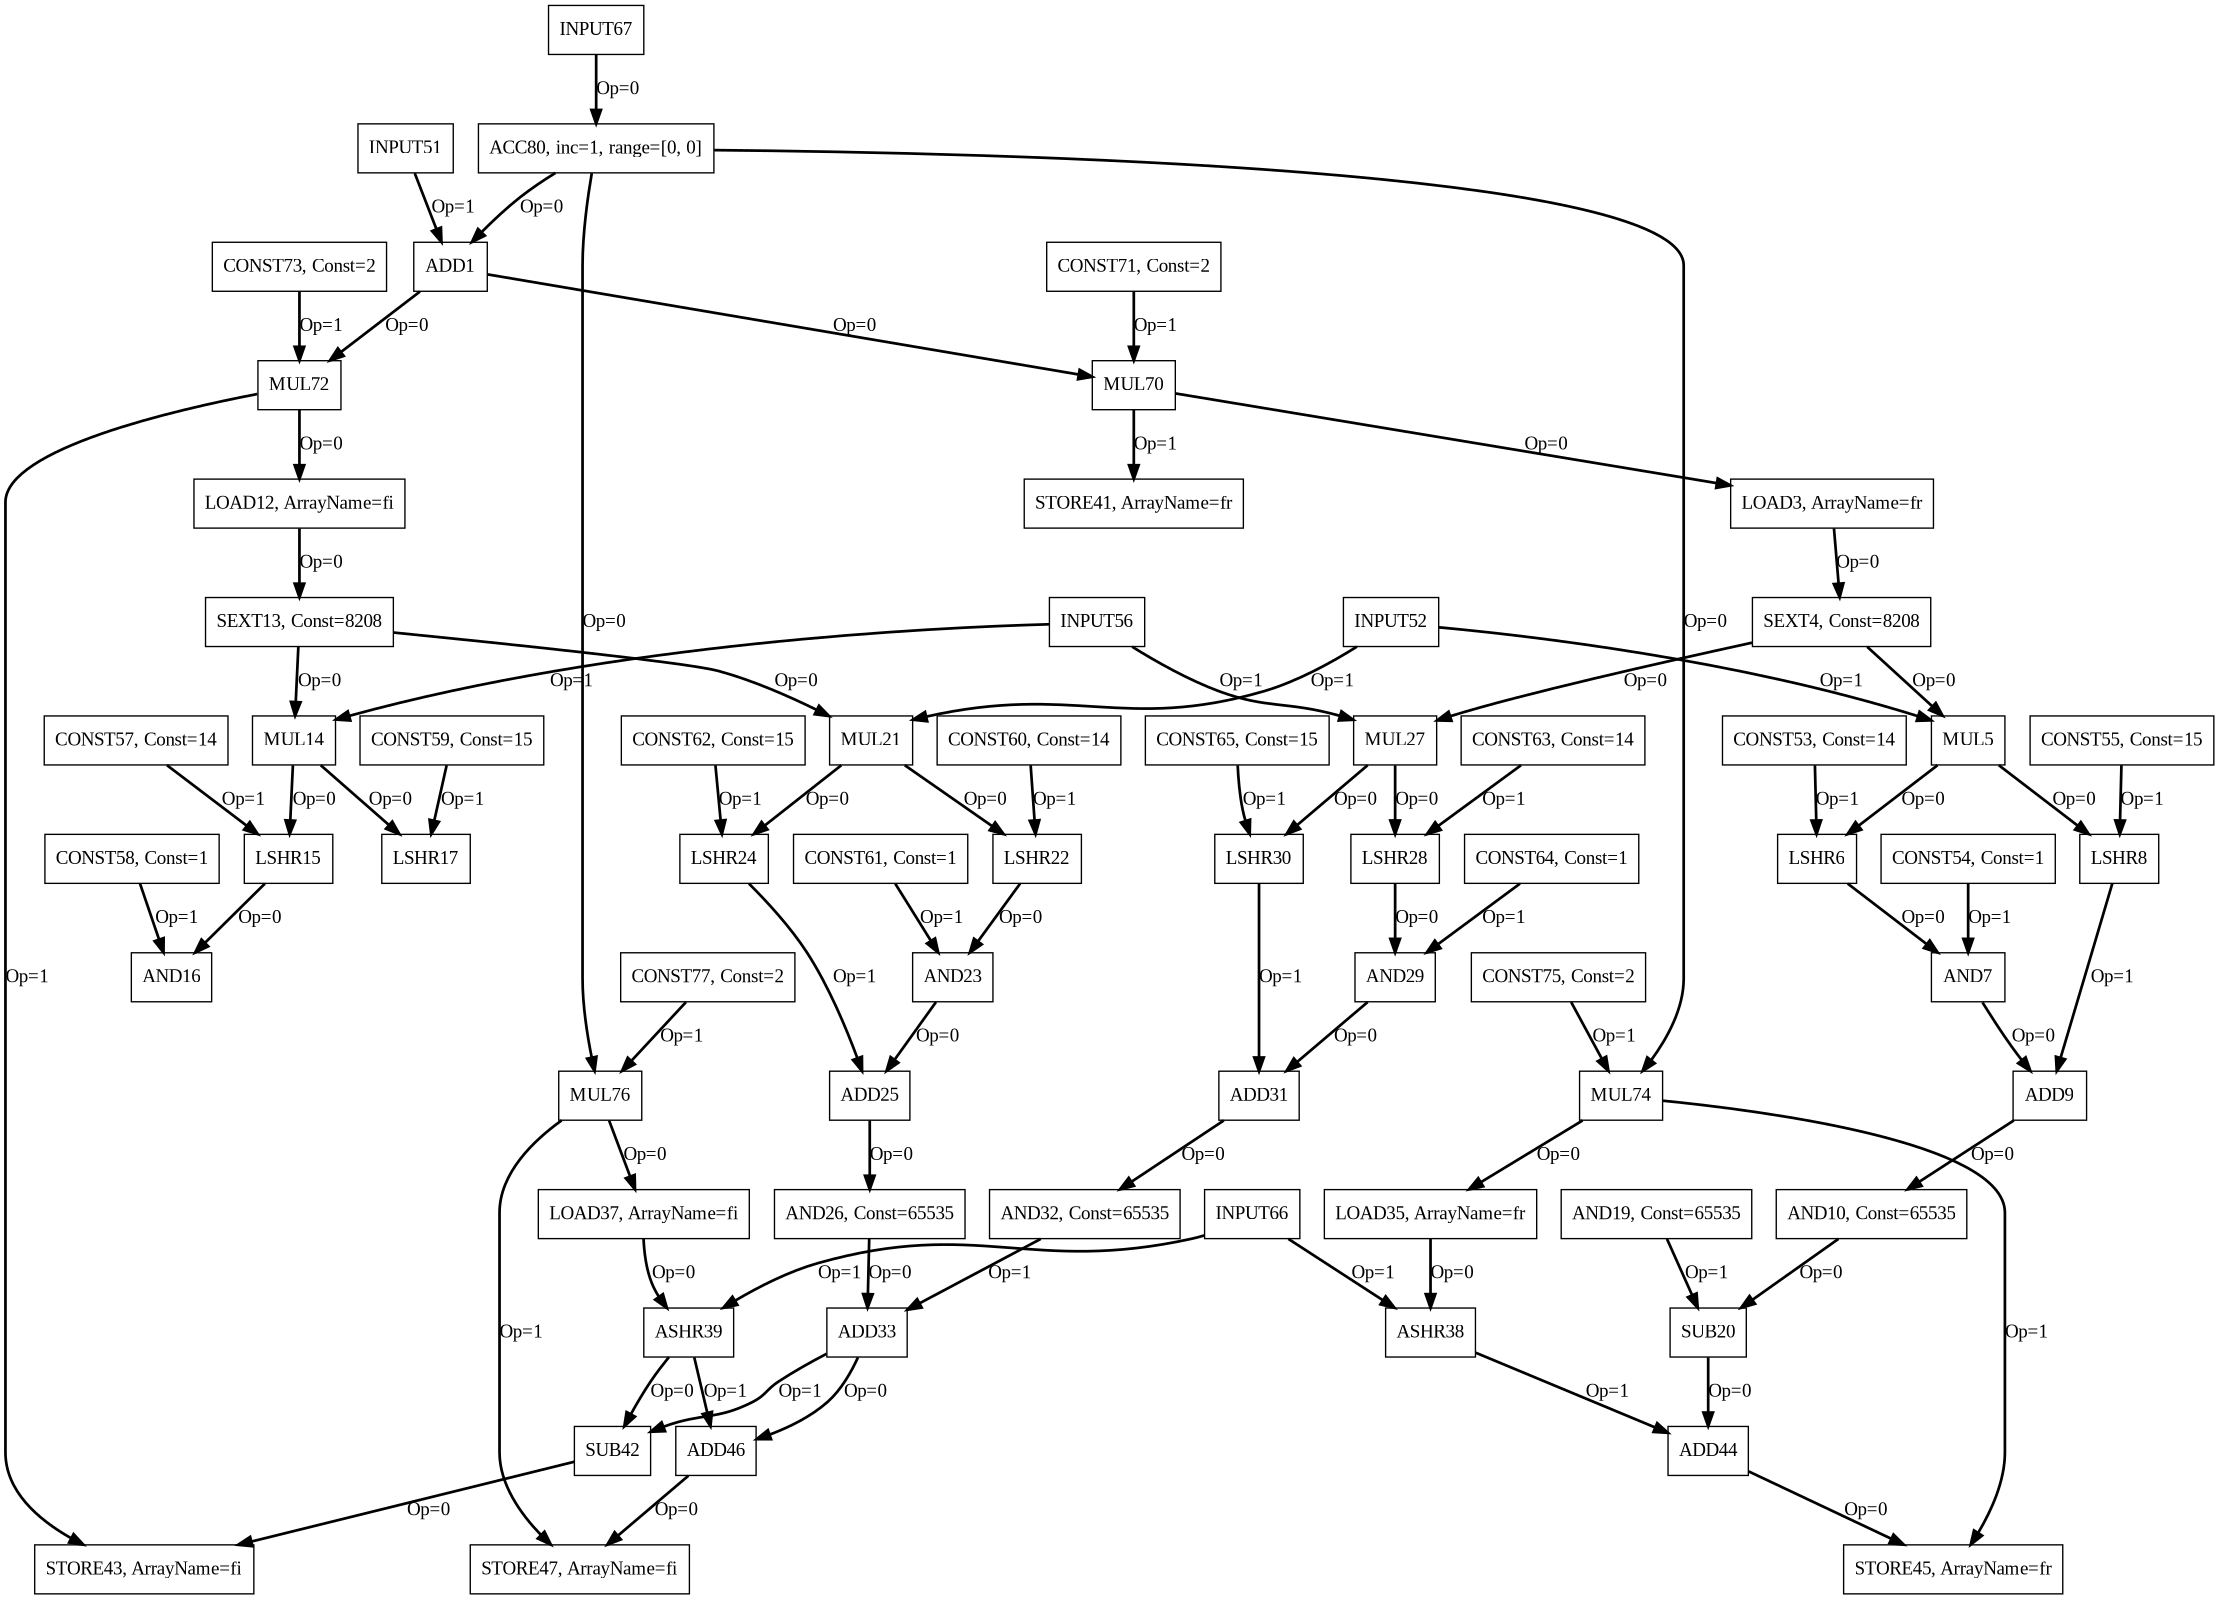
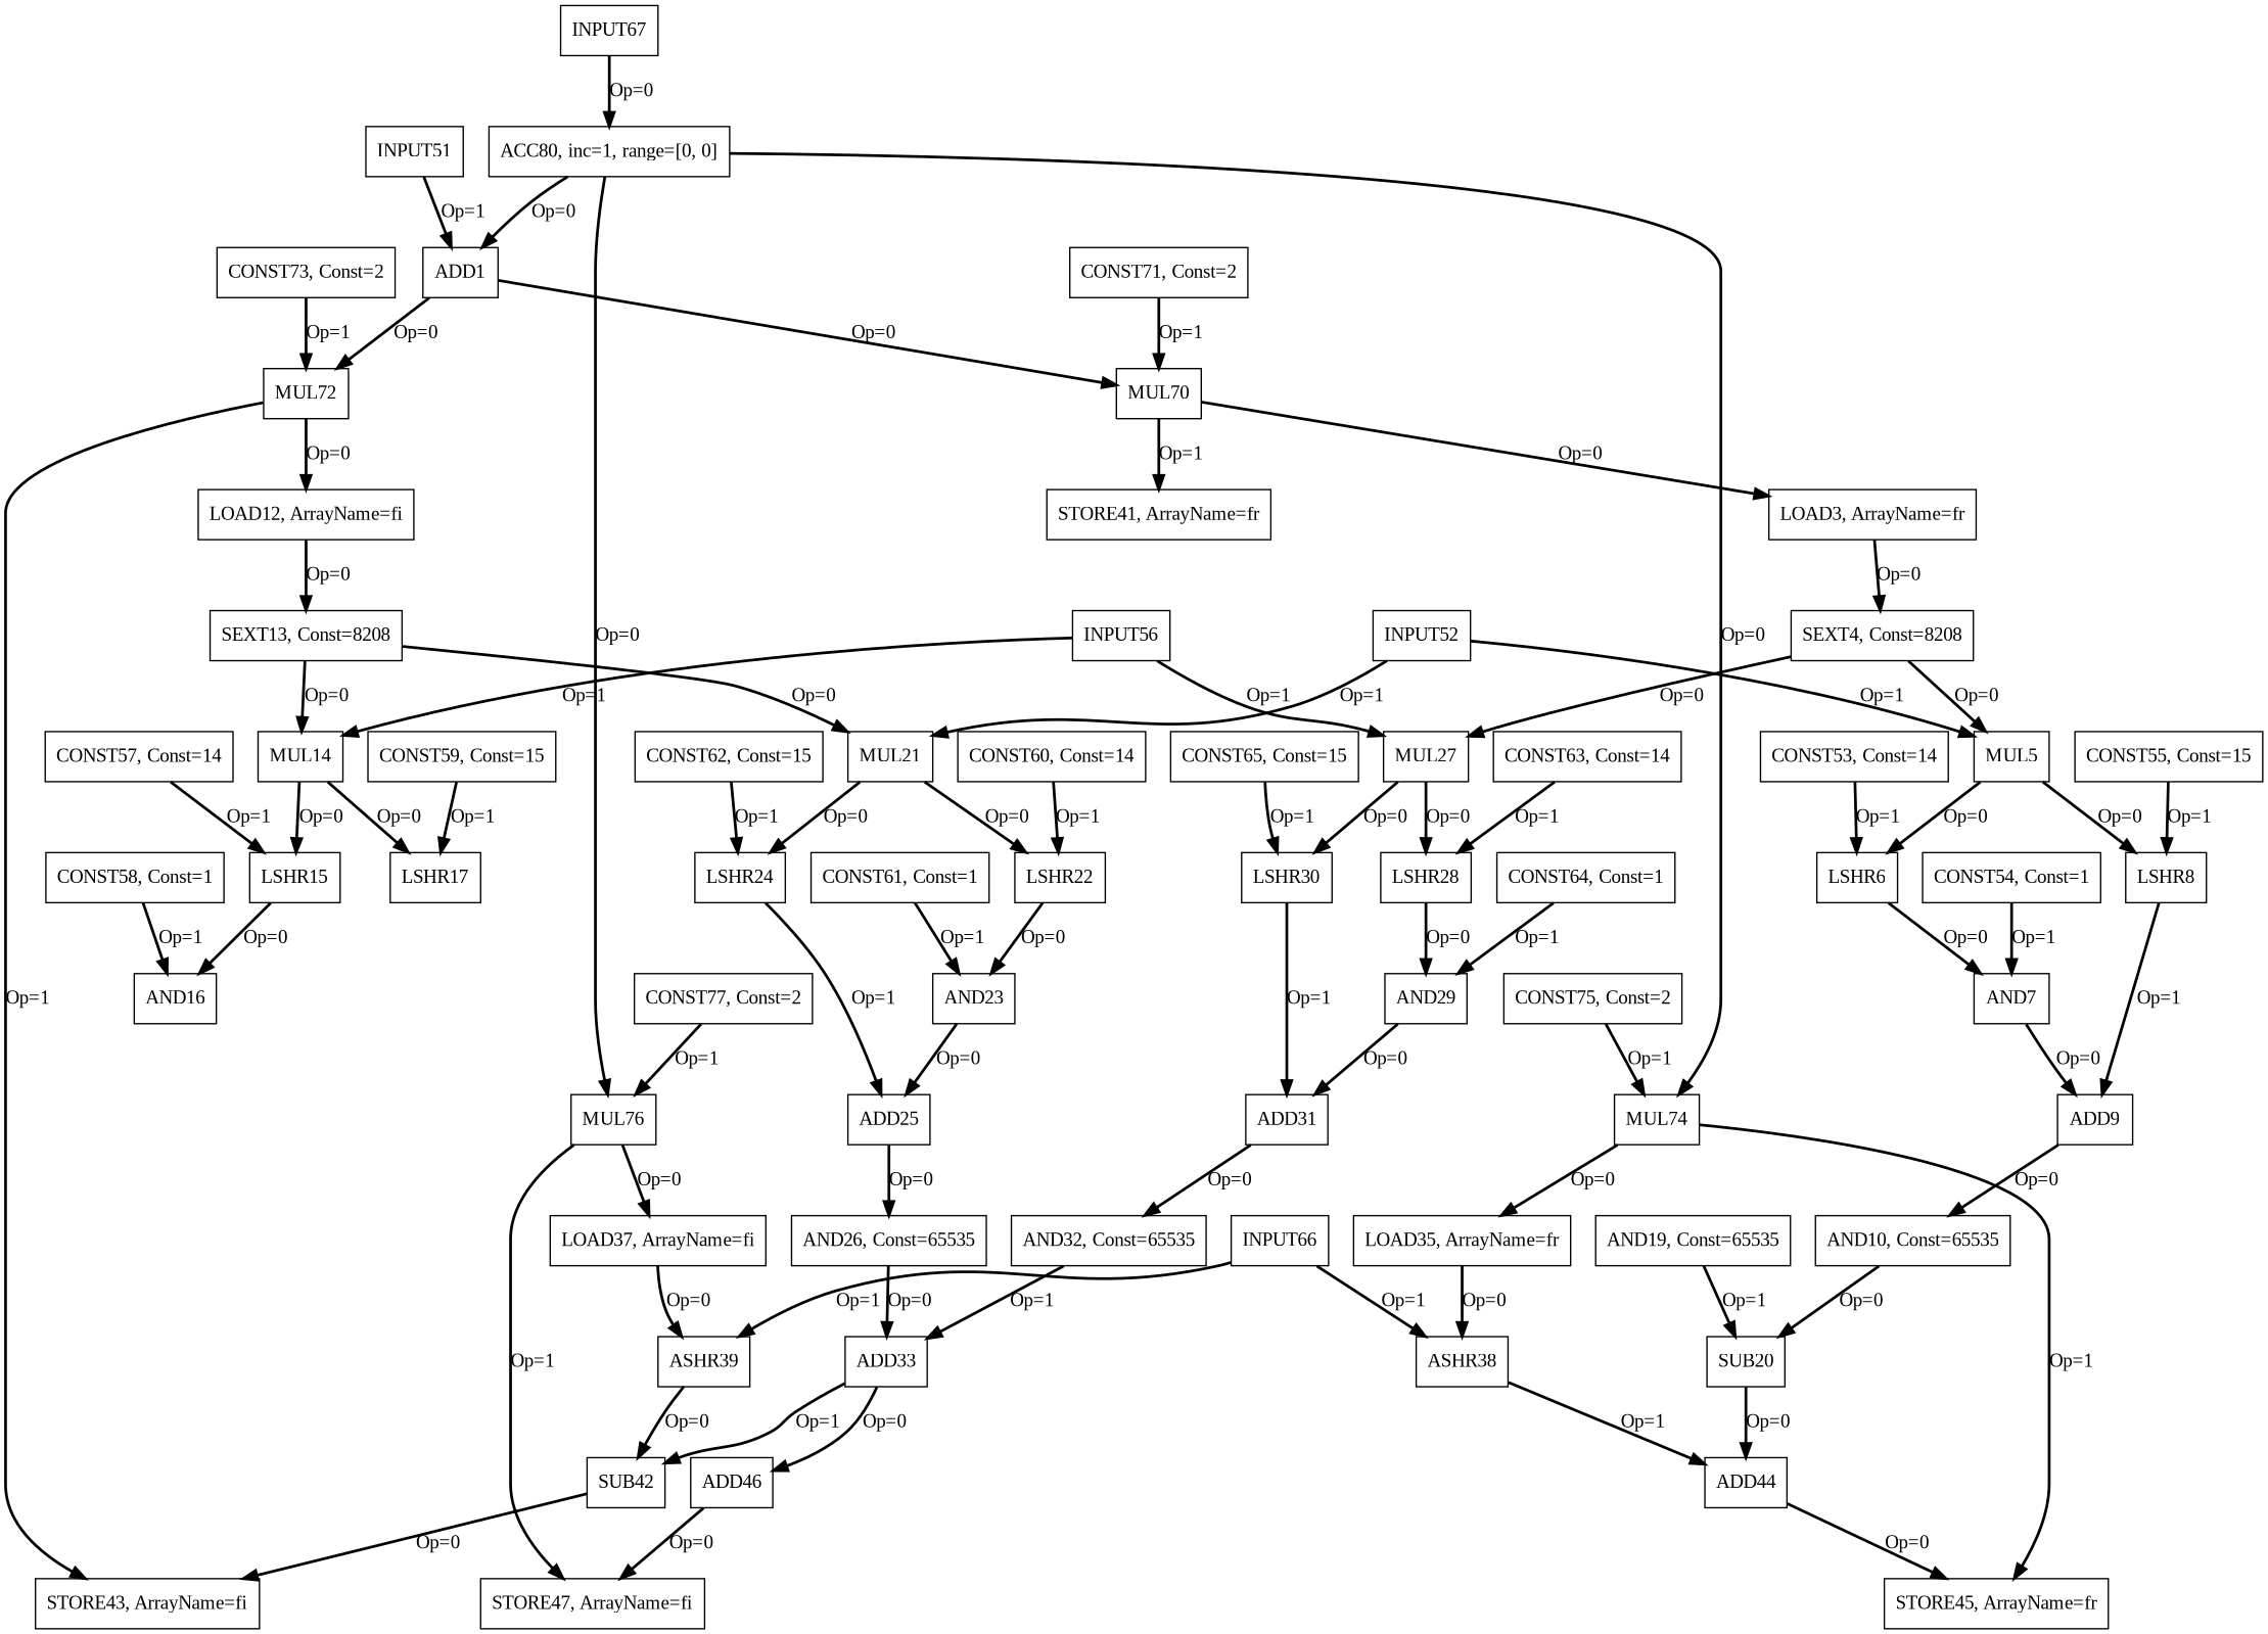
  digraph {
    fontname="Liberation Serif"
    node [color=black fontname="Liberation Serif" shape=box]
    edge [color=black fontname="Liberation Serif" style=bold]
    n1 [label=ADD1]
    n2 [label=MUL70]
    n3 [label=MUL72]
    n4 [label="LOAD3, ArrayName=fr"]
    n5 [label="STORE41, ArrayName=fr"]
    n6 [label="LOAD12, ArrayName=fi"]
    n7 [label="STORE43, ArrayName=fi"]
    n8 [label="SEXT4, Const=8208"]
    n9 [label=MUL5]
    n10 [label=MUL27]
    n11 [label=LSHR6]
    n12 [label=LSHR8]
    n13 [label=LSHR28]
    n14 [label=LSHR30]
    n15 [label=AND7]
    n16 [label=ADD9]
    n17 [label="AND10, Const=65535"]
    n18 [label=SUB20]
    n19 [label=ADD44]
    n20 [label="SEXT13, Const=8208"]
    n21 [label=MUL14]
    n22 [label=MUL21]
    n23 [label=LSHR15]
    n24 [label=LSHR17]
    n25 [label=LSHR22]
    n26 [label=LSHR24]
    n27 [label=AND16]
    n28 [label="AND19, Const=65535"]
    n29 [label="STORE45, ArrayName=fr"]
    n30 [label=AND23]
    n31 [label=ADD25]
    n32 [label="AND26, Const=65535"]
    n33 [label=ADD33]
    n34 [label=SUB42]
    n35 [label=ADD46]
    n36 [label=AND29]
    n37 [label=ADD31]
    n38 [label="AND32, Const=65535"]
    n39 [label="STORE47, ArrayName=fi"]
    n40 [label="LOAD35, ArrayName=fr"]
    n41 [label=ASHR38]
    n42 [label="LOAD37, ArrayName=fi"]
    n43 [label=ASHR39]
    n44 [label=INPUT51]
    n45 [label=INPUT52]
    n46 [label="CONST53, Const=14"]
    n47 [label="CONST54, Const=1"]
    n48 [label="CONST55, Const=15"]
    n49 [label=INPUT56]
    n50 [label="CONST57, Const=14"]
    n51 [label="CONST58, Const=1"]
    n52 [label="CONST59, Const=15"]
    n53 [label="CONST60, Const=14"]
    n54 [label="CONST61, Const=1"]
    n55 [label="CONST62, Const=15"]
    n56 [label="CONST63, Const=14"]
    n57 [label="CONST64, Const=1"]
    n58 [label="CONST65, Const=15"]
    n59 [label=INPUT66]
    n60 [label=INPUT67]
    n61 [label="ACC80, inc=1, range=[0, 0]"]
    n62 [label=MUL74]
    n63 [label=MUL76]
    n64 [label="CONST71, Const=2"]
    n65 [label="CONST73, Const=2"]
    n66 [label="CONST75, Const=2"]
    n67 [label="CONST77, Const=2"]
    n1 -> n2 [label="Op=0"]
    n1 -> n3 [label="Op=0"]
    n2 -> n4 [label="Op=0"]
    n2 -> n5 [label="Op=1"]
    n3 -> n6 [label="Op=0"]
    n3 -> n7 [label="Op=1"]
    n4 -> n8 [label="Op=0"]
    n6 -> n20 [label="Op=0"]
    n8 -> n9 [label="Op=0"]
    n8 -> n10 [label="Op=0"]
    n9 -> n11 [label="Op=0"]
    n9 -> n12 [label="Op=0"]
    n10 -> n13 [label="Op=0"]
    n10 -> n14 [label="Op=0"]
    n11 -> n15 [label="Op=0"]
    n12 -> n16 [label="Op=1"]
    n13 -> n36 [label="Op=0"]
    n14 -> n37 [label="Op=1"]
    n15 -> n16 [label="Op=0"]
    n16 -> n17 [label="Op=0"]
    n17 -> n18 [label="Op=0"]
    n18 -> n19 [label="Op=0"]
    n19 -> n29 [label="Op=0"]
    n20 -> n21 [label="Op=0"]
    n20 -> n22 [label="Op=0"]
    n21 -> n23 [label="Op=0"]
    n21 -> n24 [label="Op=0"]
    n22 -> n25 [label="Op=0"]
    n22 -> n26 [label="Op=0"]
    n23 -> n27 [label="Op=0"]
    n25 -> n30 [label="Op=0"]
    n26 -> n31 [label="Op=1"]
    n28 -> n18 [label="Op=1"]
    n30 -> n31 [label="Op=0"]
    n31 -> n32 [label="Op=0"]
    n32 -> n33 [label="Op=0"]
    n33 -> n34 [label="Op=1"]
    n33 -> n35 [label="Op=0"]
    n34 -> n7 [label="Op=0"]
    n35 -> n39 [label="Op=0"]
    n36 -> n37 [label="Op=0"]
    n37 -> n38 [label="Op=0"]
    n38 -> n33 [label="Op=1"]
    n40 -> n41 [label="Op=0"]
    n41 -> n19 [label="Op=1"]
    n42 -> n43 [label="Op=0"]
    n43 -> n34 [label="Op=0"]
-   n43 -> n35 [label="Op=1"]
    n44 -> n1 [label="Op=1"]
    n45 -> n9 [label="Op=1"]
    n45 -> n22 [label="Op=1"]
    n46 -> n11 [label="Op=1"]
    n47 -> n15 [label="Op=1"]
    n48 -> n12 [label="Op=1"]
    n49 -> n10 [label="Op=1"]
    n49 -> n21 [label="Op=1"]
    n50 -> n23 [label="Op=1"]
    n51 -> n27 [label="Op=1"]
    n52 -> n24 [label="Op=1"]
    n53 -> n25 [label="Op=1"]
    n54 -> n30 [label="Op=1"]
    n55 -> n26 [label="Op=1"]
    n56 -> n13 [label="Op=1"]
    n57 -> n36 [label="Op=1"]
    n58 -> n14 [label="Op=1"]
    n59 -> n41 [label="Op=1"]
    n59 -> n43 [label="Op=1"]
    n60 -> n61 [label="Op=0"]
    n61 -> n1 [label="Op=0"]
    n61 -> n62 [label="Op=0"]
    n61 -> n63 [label="Op=0"]
    n62 -> n29 [label="Op=1"]
    n62 -> n40 [label="Op=0"]
    n63 -> n39 [label="Op=1"]
    n63 -> n42 [label="Op=0"]
    n64 -> n2 [label="Op=1"]
    n65 -> n3 [label="Op=1"]
    n66 -> n62 [label="Op=1"]
    n67 -> n63 [label="Op=1"]
  }
